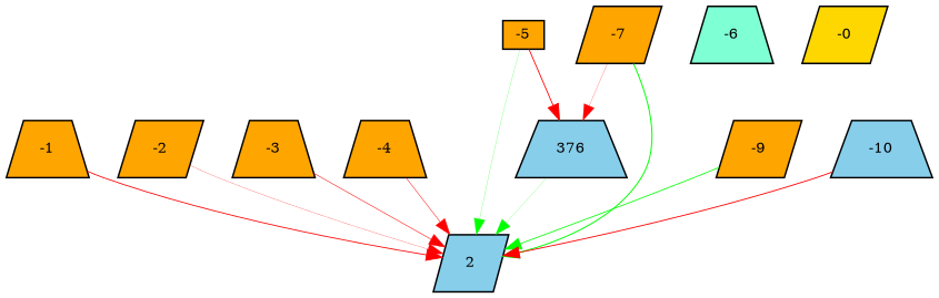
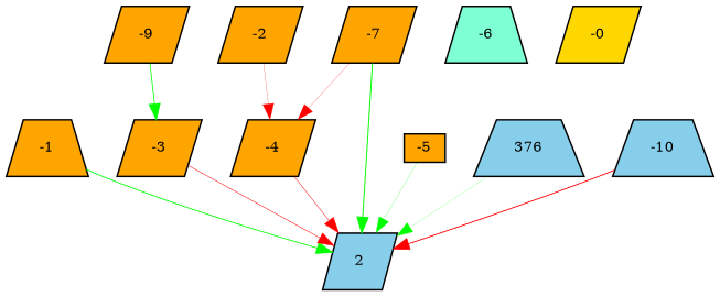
  digraph {
    node [fillcolor=orange fontsize=9 shape=trapezium style=filled]
    edge [color=red style=bold]
    -1 [height=0.2 width=0.2]
    n2 [fillcolor=skyblue height=0.2 label=2 shape=parallelogram width=0.2]
    -2 [height=0.2 shape=parallelogram width=0.2]
-   -3 [height=0.2 width=0.2]
-   -4 [height=0.2 width=0.2]
+   -3 [height=0.2 shape=parallelogram width=0.2]
+   -4 [height=0.2 shape=parallelogram width=0.2]
    -5 [height=0.2 shape=box width=0.2]
    376 [fillcolor=skyblue height=0.2 width=0.2]
    -6 [fillcolor=aquamarine height=0.2 width=0.2]
    -7 [height=0.2 shape=parallelogram width=0.2]
    n10 [fillcolor=gold height=0.2 label=-0 shape=parallelogram width=0.2]
    -9 [height=0.2 shape=parallelogram width=0.2]
    -10 [fillcolor=skyblue height=0.2 width=0.2]
-   -1 -> n2 [penwidth=0.5623334132863765 style=solid]
-   -2 -> n2 [penwidth=0.15432614647376164 style=solid]
+   -1 -> n2 [color=green penwidth=0.5623334132863765 style=solid]
+   -2 -> -4 [penwidth=0.15432614647376164 style=solid]
    -3 -> n2 [penwidth=0.3515534047543083]
    -4 -> n2 [penwidth=0.31438514859657124]
    -5 -> n2 [color=green penwidth=0.14298596205693626]
-   -5 -> 376 [penwidth=0.5737200130976003]
    376 -> n2 [color=green penwidth=0.109921063861377]
    -7 -> n2 [color=green penwidth=0.6595884276627013 style=solid]
-   -7 -> 376 [penwidth=0.1492908437412358]
-   -9 -> n2 [color=green penwidth=0.5356530774292406 style=solid]
+   -7 -> -4 [penwidth=0.1492908437412358]
+   -9 -> -3 [color=green penwidth=0.5356530774292406 style=solid]
    -10 -> n2 [penwidth=0.5932800917964315 style=solid]
  }
